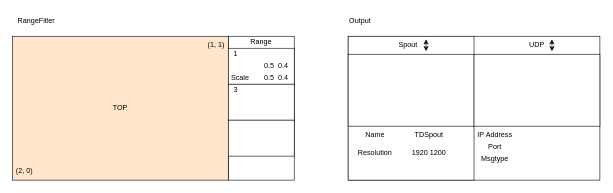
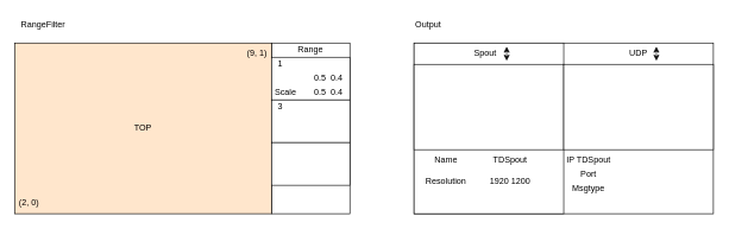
  <mxCell id="0" />
  <mxCell id="1" parent="0" />
  <mxCell id="2" value="" style="rounded=0;whiteSpace=wrap;html=1;" vertex="1" parent="1"><mxGeometry x="380" y="60" width="110" height="240" as="geometry" /></mxCell>
  <mxCell id="3" value="TOP" style="rounded=0;whiteSpace=wrap;html=1;fillColor=#ffe6cc;" vertex="1" parent="1"><mxGeometry x="20" y="60" width="360" height="240" as="geometry" /></mxCell>
  <mxCell id="4" value="RangeFilter" style="text;strokeColor=none;align=center;fillColor=none;html=1;verticalAlign=middle;whiteSpace=wrap;rounded=0;" vertex="1" parent="1"><mxGeometry x="20" y="20" width="80" height="30" as="geometry" /></mxCell>
  <mxCell id="5" value="Range" style="text;strokeColor=none;align=center;fillColor=none;html=1;verticalAlign=middle;whiteSpace=wrap;rounded=0;" vertex="1" parent="1"><mxGeometry x="395" y="60" width="80" height="20" as="geometry" /></mxCell>
  <mxCell id="6" value="(2, 0)" style="text;strokeColor=none;align=center;fillColor=none;html=1;verticalAlign=middle;whiteSpace=wrap;rounded=0;" vertex="1" parent="1"><mxGeometry x="20" y="270" width="40" height="30" as="geometry" /></mxCell>
- <mxCell id="7" value="(1, 1)" style="text;strokeColor=none;align=center;fillColor=none;html=1;verticalAlign=middle;whiteSpace=wrap;rounded=0;" vertex="1" parent="1"><mxGeometry x="340" y="60" width="40" height="30" as="geometry" /></mxCell>
+ <mxCell id="7" value="(9, 1)" style="text;strokeColor=none;align=center;fillColor=none;html=1;verticalAlign=middle;whiteSpace=wrap;rounded=0;" vertex="1" parent="1"><mxGeometry x="340" y="60" width="40" height="30" as="geometry" /></mxCell>
  <mxCell id="8" value="" style="rounded=0;whiteSpace=wrap;html=1;" vertex="1" parent="1"><mxGeometry x="380" y="80" width="110" height="60" as="geometry" /></mxCell>
  <mxCell id="9" value="" style="rounded=0;whiteSpace=wrap;html=1;" vertex="1" parent="1"><mxGeometry x="380" y="140" width="110" height="60" as="geometry" /></mxCell>
  <mxCell id="10" value="" style="rounded=0;whiteSpace=wrap;html=1;" vertex="1" parent="1"><mxGeometry x="380" y="200" width="110" height="60" as="geometry" /></mxCell>
  <mxCell id="11" value="1" style="text;strokeColor=none;align=center;fillColor=none;html=1;verticalAlign=middle;whiteSpace=wrap;rounded=0;" vertex="1" parent="1"><mxGeometry x="380" y="80" width="25" height="20" as="geometry" /></mxCell>
  <mxCell id="12" value="Scale" style="text;strokeColor=none;align=center;fillColor=none;html=1;verticalAlign=middle;whiteSpace=wrap;rounded=0;" vertex="1" parent="1"><mxGeometry x="380" y="120" width="40" height="20" as="geometry" /></mxCell>
  <mxCell id="13" value="0.5&amp;nbsp; 0.4" style="text;strokeColor=none;align=center;fillColor=none;html=1;verticalAlign=middle;whiteSpace=wrap;rounded=0;" vertex="1" parent="1"><mxGeometry x="430" y="100" width="60" height="20" as="geometry" /></mxCell>
  <mxCell id="14" value="0.5&amp;nbsp; 0.4" style="text;strokeColor=none;align=center;fillColor=none;html=1;verticalAlign=middle;whiteSpace=wrap;rounded=0;" vertex="1" parent="1"><mxGeometry x="430" y="120" width="60" height="20" as="geometry" /></mxCell>
  <mxCell id="15" value="Output" style="text;strokeColor=none;align=center;fillColor=none;html=1;verticalAlign=middle;whiteSpace=wrap;rounded=0;" vertex="1" parent="1"><mxGeometry x="560" y="20" width="80" height="30" as="geometry" /></mxCell>
  <mxCell id="16" value="" style="rounded=0;whiteSpace=wrap;html=1;" vertex="1" parent="1"><mxGeometry x="580" y="60" width="420" height="240" as="geometry" /></mxCell>
  <mxCell id="17" value="3" style="text;strokeColor=none;align=center;fillColor=none;html=1;verticalAlign=middle;whiteSpace=wrap;rounded=0;" vertex="1" parent="1"><mxGeometry x="380" y="140" width="25" height="20" as="geometry" /></mxCell>
  <mxCell id="18" value="" style="rounded=0;whiteSpace=wrap;html=1;" vertex="1" parent="1"><mxGeometry x="580" y="60" width="210" height="240" as="geometry" /></mxCell>
  <mxCell id="19" value="Spout" style="text;strokeColor=none;align=center;fillColor=none;html=1;verticalAlign=middle;whiteSpace=wrap;rounded=0;" vertex="1" parent="1"><mxGeometry x="640" y="60" width="80" height="30" as="geometry" /></mxCell>
  <mxCell id="20" value="" style="rounded=0;whiteSpace=wrap;html=1;" vertex="1" parent="1"><mxGeometry x="580" y="90" width="210" height="120" as="geometry" /></mxCell>
  <mxCell id="21" value="Name" style="text;strokeColor=none;align=center;fillColor=none;html=1;verticalAlign=middle;whiteSpace=wrap;rounded=0;" vertex="1" parent="1"><mxGeometry x="600" y="210" width="50" height="30" as="geometry" /></mxCell>
  <mxCell id="22" value="UDP" style="text;strokeColor=none;align=center;fillColor=none;html=1;verticalAlign=middle;whiteSpace=wrap;rounded=0;" vertex="1" parent="1"><mxGeometry x="855" y="60" width="80" height="30" as="geometry" /></mxCell>
  <mxCell id="23" value="TDSpout" style="text;strokeColor=none;align=center;fillColor=none;html=1;verticalAlign=middle;whiteSpace=wrap;rounded=0;" vertex="1" parent="1"><mxGeometry x="670" y="210" width="90" height="30" as="geometry" /></mxCell>
  <mxCell id="24" value="Resolution" style="text;strokeColor=none;align=center;fillColor=none;html=1;verticalAlign=middle;whiteSpace=wrap;rounded=0;" vertex="1" parent="1"><mxGeometry x="590" y="240" width="70" height="30" as="geometry" /></mxCell>
  <mxCell id="25" value="1920 1200" style="text;strokeColor=none;align=center;fillColor=none;html=1;verticalAlign=middle;whiteSpace=wrap;rounded=0;" vertex="1" parent="1"><mxGeometry x="680" y="240" width="70" height="30" as="geometry" /></mxCell>
  <mxCell id="26" value="" style="rounded=0;whiteSpace=wrap;html=1;" vertex="1" parent="1"><mxGeometry x="790" y="90" width="210" height="120" as="geometry" /></mxCell>
- <mxCell id="27" value="IP Address" style="text;strokeColor=none;align=center;fillColor=none;html=1;verticalAlign=middle;whiteSpace=wrap;rounded=0;" vertex="1" parent="1"><mxGeometry x="790" y="210" width="70" height="30" as="geometry" /></mxCell>
+ <mxCell id="27" value="IP TDSpout" style="text;strokeColor=none;align=center;fillColor=none;html=1;verticalAlign=middle;whiteSpace=wrap;rounded=0;" vertex="1" parent="1"><mxGeometry x="790" y="210" width="70" height="30" as="geometry" /></mxCell>
  <mxCell id="28" value="Port" style="text;strokeColor=none;align=center;fillColor=none;html=1;verticalAlign=middle;whiteSpace=wrap;rounded=0;" vertex="1" parent="1"><mxGeometry x="790" y="230" width="70" height="30" as="geometry" /></mxCell>
  <mxCell id="29" value="Msgtype" style="text;strokeColor=none;align=center;fillColor=none;html=1;verticalAlign=middle;whiteSpace=wrap;rounded=0;" vertex="1" parent="1"><mxGeometry x="790" y="250" width="70" height="30" as="geometry" /></mxCell>
  <mxCell id="30" value="" style="endArrow=classic;startArrow=classic;html=1;rounded=0;" edge="1" parent="1"><mxGeometry width="50" height="50" relative="1" as="geometry"><mxPoint x="710" y="85" as="sourcePoint" /><mxPoint x="710" y="65" as="targetPoint" /></mxGeometry></mxCell>
  <mxCell id="31" value="" style="endArrow=classic;startArrow=classic;html=1;rounded=0;" edge="1" parent="1"><mxGeometry width="50" height="50" relative="1" as="geometry"><mxPoint x="920" y="85" as="sourcePoint" /><mxPoint x="920" y="65" as="targetPoint" /></mxGeometry></mxCell>
